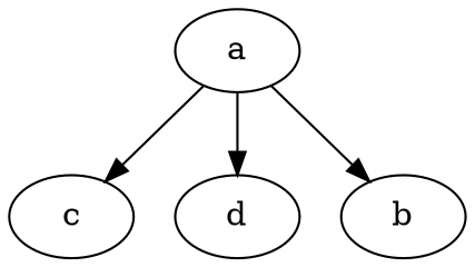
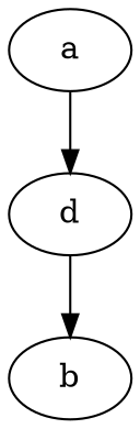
  digraph {
-   n1 [label=c]
    n2 [label=a]
    n3 [label=d]
    n4 [label=b]
    subgraph sub_1 {
-     n1
      n2
      n3
      n4
    }
    subgraph sub_2 {
    }
-   n2 -> n1
    n2 -> n3
-   n2 -> n4
+   n3 -> n4
  }
